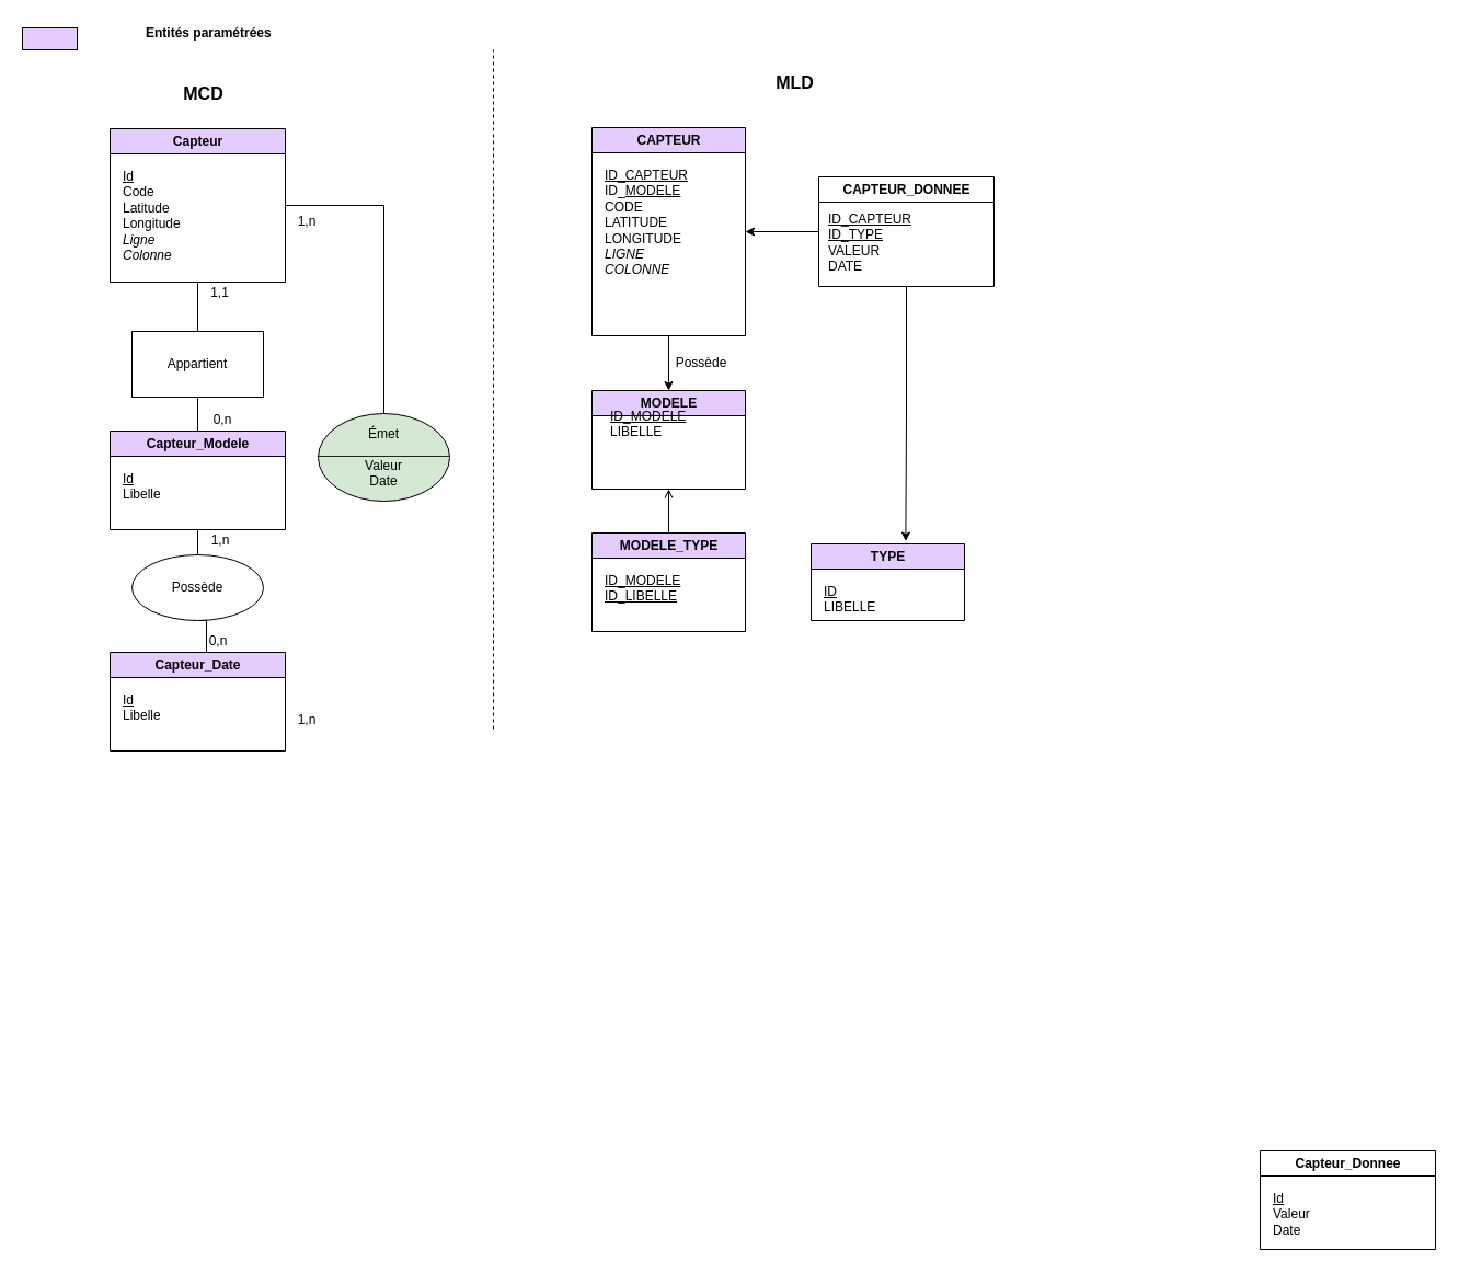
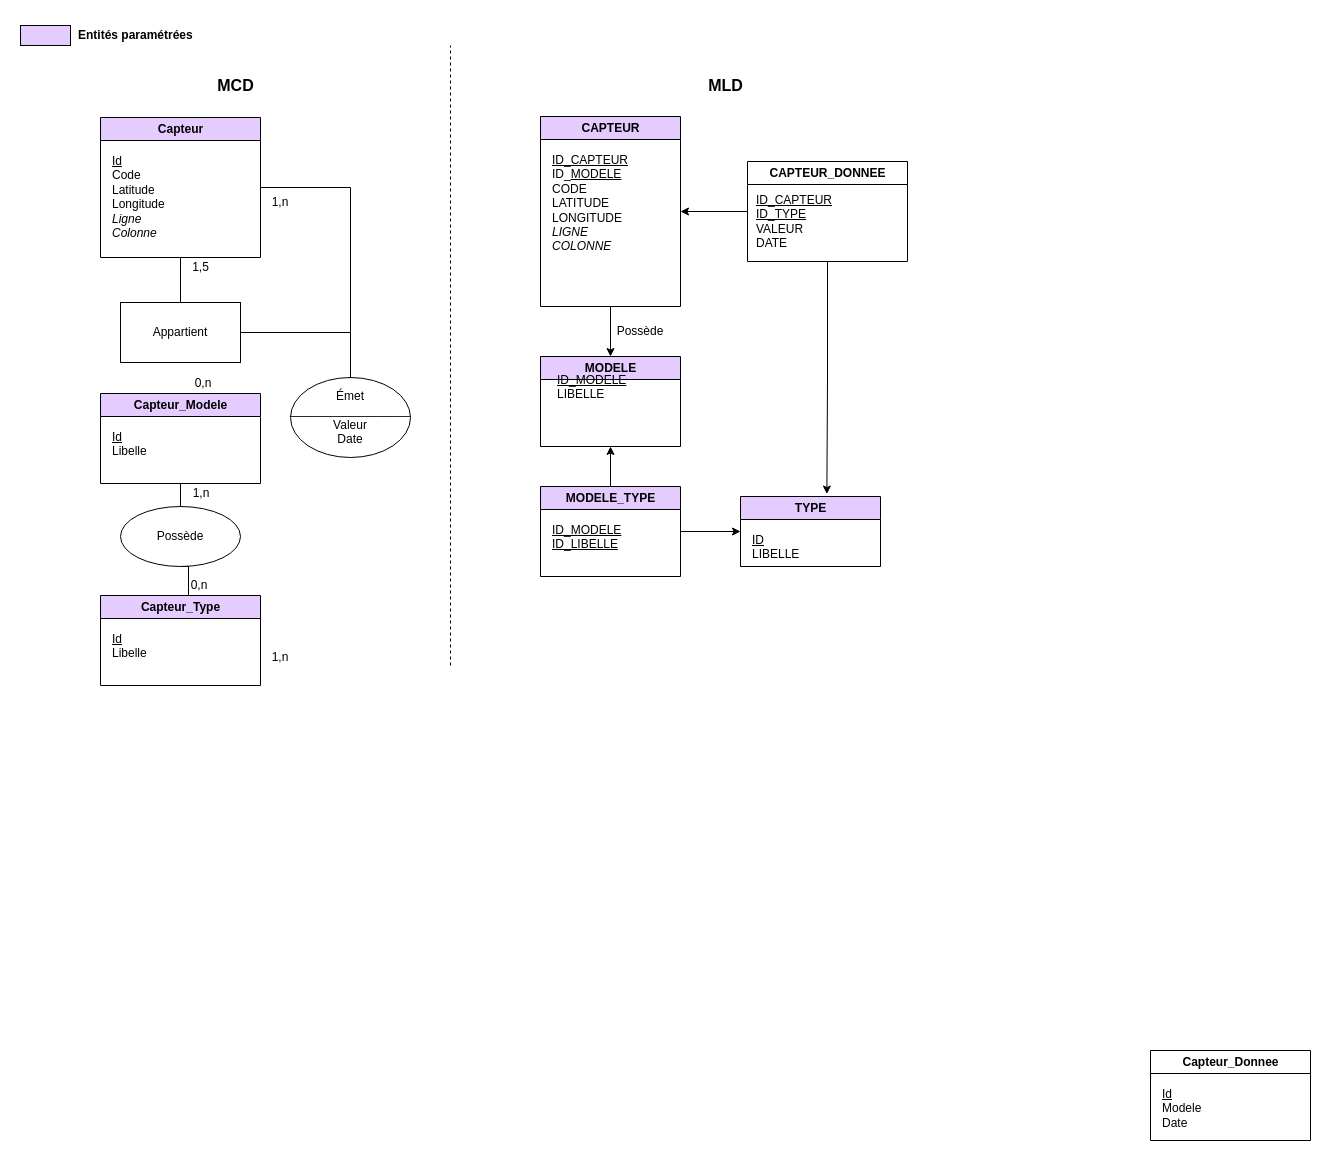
  <mxCell id="0" />
  <mxCell id="1" parent="0" />
  <mxCell id="2" style="edgeStyle=orthogonalEdgeStyle;rounded=0;orthogonalLoop=1;jettySize=auto;html=1;endArrow=none;endFill=0;entryX=0.5;entryY=0;entryDx=0;entryDy=0;" parent="1" source="3" target="23" edge="1"><mxGeometry relative="1" as="geometry"><mxPoint x="398" y="357" as="targetPoint" /></mxGeometry></mxCell>
  <mxCell id="3" value="Capteur" style="swimlane;fontFamily=Helvetica;fontSize=12;fontColor=default;fillColor=#E5CCFF;gradientColor=none;html=1;" parent="1" vertex="1"><mxGeometry x="100" y="117" width="160" height="140" as="geometry" /></mxCell>
  <mxCell id="4" value="&lt;div align=&quot;left&quot;&gt;&lt;u&gt;Id&lt;/u&gt;&lt;/div&gt;&lt;div align=&quot;left&quot;&gt;Code&lt;/div&gt;&lt;div&gt;Latitude&lt;/div&gt;&lt;div&gt;Longitude&lt;/div&gt;&lt;div&gt;&lt;i&gt;Ligne&lt;/i&gt;&lt;/div&gt;&lt;div&gt;&lt;i&gt;Colonne&lt;/i&gt;&lt;/div&gt;&lt;div&gt;&lt;br&gt;&lt;/div&gt;&lt;div&gt;&lt;br&gt;&lt;/div&gt;" style="text;html=1;align=left;verticalAlign=top;resizable=0;points=[];autosize=1;strokeColor=none;fillColor=none;" parent="3" vertex="1"><mxGeometry x="10" y="30" width="70" height="120" as="geometry" /></mxCell>
- <mxCell id="5" value="Capteur_Date" style="swimlane;fontFamily=Helvetica;fontSize=12;fontColor=default;fillColor=#E5CCFF;gradientColor=none;html=1;" parent="1" vertex="1"><mxGeometry x="100" y="595" width="160" height="90" as="geometry" /></mxCell>
+ <mxCell id="5" value="Capteur_Type" style="swimlane;fontFamily=Helvetica;fontSize=12;fontColor=default;fillColor=#E5CCFF;gradientColor=none;html=1;" parent="1" vertex="1"><mxGeometry x="100" y="595" width="160" height="90" as="geometry" /></mxCell>
  <mxCell id="6" value="&lt;div align=&quot;left&quot;&gt;&lt;u&gt;Id&lt;/u&gt;&lt;/div&gt;Libelle&lt;br&gt;&lt;div&gt;&lt;br&gt;&lt;/div&gt;&lt;div&gt;&lt;br&gt;&lt;/div&gt;" style="text;html=1;align=left;verticalAlign=top;resizable=0;points=[];autosize=1;strokeColor=none;fillColor=none;" parent="5" vertex="1"><mxGeometry x="10" y="30" width="50" height="60" as="geometry" /></mxCell>
  <mxCell id="7" style="edgeStyle=orthogonalEdgeStyle;rounded=0;orthogonalLoop=1;jettySize=auto;html=1;entryX=0.5;entryY=1;entryDx=0;entryDy=0;fontFamily=Helvetica;fontSize=12;fontColor=default;endArrow=none;endFill=0;" parent="1" source="9" target="3" edge="1"><mxGeometry relative="1" as="geometry" /></mxCell>
- <mxCell id="8" style="edgeStyle=orthogonalEdgeStyle;rounded=0;orthogonalLoop=1;jettySize=auto;html=1;entryX=0.5;entryY=0;entryDx=0;entryDy=0;fontFamily=Helvetica;fontSize=12;fontColor=default;endArrow=none;endFill=0;" parent="1" source="9" target="15" edge="1"><mxGeometry relative="1" as="geometry" /></mxCell>
+ <mxCell id="8" style="edgeStyle=orthogonalEdgeStyle;rounded=0;orthogonalLoop=1;jettySize=auto;html=1;fontFamily=Helvetica;fontSize=12;fontColor=default;endArrow=none;endFill=0;" parent="1" source="9" target="23" edge="1"><mxGeometry relative="1" as="geometry" /></mxCell>
  <mxCell id="9" value="Appartient" style="whiteSpace=wrap;html=1;rounded=0;" parent="1" vertex="1"><mxGeometry x="120" y="302" width="120" height="60" as="geometry" /></mxCell>
  <mxCell id="10" value="0,n" style="text;html=1;strokeColor=none;fillColor=none;align=center;verticalAlign=middle;whiteSpace=wrap;rounded=0;fontFamily=Helvetica;fontSize=12;fontColor=default;" parent="1" vertex="1"><mxGeometry x="182.5" y="373" width="40" height="20" as="geometry" /></mxCell>
- <mxCell id="11" value="1,1" style="text;html=1;strokeColor=none;fillColor=none;align=center;verticalAlign=middle;whiteSpace=wrap;rounded=0;fontFamily=Helvetica;fontSize=12;fontColor=default;" parent="1" vertex="1"><mxGeometry x="178.75" y="257" width="42.5" height="20" as="geometry" /></mxCell>
+ <mxCell id="11" value="1,5" style="text;html=1;strokeColor=none;fillColor=none;align=center;verticalAlign=middle;whiteSpace=wrap;rounded=0;fontFamily=Helvetica;fontSize=12;fontColor=default;" parent="1" vertex="1"><mxGeometry x="178.75" y="257" width="42.5" height="20" as="geometry" /></mxCell>
  <mxCell id="12" value="" style="rounded=0;whiteSpace=wrap;html=1;fontFamily=Helvetica;fontSize=12;fontColor=default;fillColor=#E5CCFF;gradientColor=none;" parent="1" vertex="1"><mxGeometry x="20" y="25" width="50" height="20" as="geometry" /></mxCell>
- <mxCell id="13" value="Entités paramétrées" style="text;html=1;strokeColor=none;fillColor=none;align=left;verticalAlign=middle;whiteSpace=wrap;rounded=0;fontFamily=Helvetica;fontSize=12;fontColor=default;fontStyle=1" parent="1" vertex="1"><mxGeometry x="131" y="15" width="140" height="30" as="geometry" /></mxCell>
+ <mxCell id="13" value="Entités paramétrées" style="text;html=1;strokeColor=none;fillColor=none;align=left;verticalAlign=middle;whiteSpace=wrap;rounded=0;fontFamily=Helvetica;fontSize=12;fontColor=default;fontStyle=1" parent="1" vertex="1"><mxGeometry x="76" y="20" width="140" height="30" as="geometry" /></mxCell>
  <mxCell id="14" style="edgeStyle=orthogonalEdgeStyle;rounded=0;orthogonalLoop=1;jettySize=auto;html=1;entryX=0.5;entryY=0;entryDx=0;entryDy=0;endArrow=none;endFill=0;" parent="1" source="15" target="18" edge="1"><mxGeometry relative="1" as="geometry" /></mxCell>
  <mxCell id="15" value="&lt;div&gt;Capteur_Modele&lt;/div&gt;" style="swimlane;fontFamily=Helvetica;fontSize=12;fontColor=default;fillColor=#E5CCFF;gradientColor=none;html=1;" parent="1" vertex="1"><mxGeometry x="100" y="393" width="160" height="90" as="geometry" /></mxCell>
  <mxCell id="16" value="&lt;div align=&quot;left&quot;&gt;&lt;u&gt;Id&lt;/u&gt;&lt;/div&gt;Libelle&lt;br&gt;&lt;div&gt;&lt;br&gt;&lt;/div&gt;&lt;div&gt;&lt;br&gt;&lt;/div&gt;" style="text;html=1;align=left;verticalAlign=top;resizable=0;points=[];autosize=1;strokeColor=none;fillColor=none;" parent="15" vertex="1"><mxGeometry x="10" y="30" width="50" height="60" as="geometry" /></mxCell>
  <mxCell id="17" style="edgeStyle=orthogonalEdgeStyle;rounded=0;orthogonalLoop=1;jettySize=auto;html=1;entryX=0.55;entryY=0;entryDx=0;entryDy=0;entryPerimeter=0;endArrow=none;endFill=0;" parent="1" target="5" edge="1"><mxGeometry relative="1" as="geometry"><mxPoint x="180" y="566" as="sourcePoint" /><mxPoint x="177" y="606" as="targetPoint" /></mxGeometry></mxCell>
  <mxCell id="18" value="Possède" style="ellipse;whiteSpace=wrap;html=1;" parent="1" vertex="1"><mxGeometry x="120" y="506" width="120" height="60" as="geometry" /></mxCell>
  <mxCell id="19" value="0,n" style="text;html=1;strokeColor=none;fillColor=none;align=center;verticalAlign=middle;whiteSpace=wrap;rounded=0;fontFamily=Helvetica;fontSize=12;fontColor=default;" parent="1" vertex="1"><mxGeometry x="178.75" y="575" width="40" height="20" as="geometry" /></mxCell>
  <mxCell id="20" value="1,n" style="text;html=1;strokeColor=none;fillColor=none;align=center;verticalAlign=middle;whiteSpace=wrap;rounded=0;fontFamily=Helvetica;fontSize=12;fontColor=default;" parent="1" vertex="1"><mxGeometry x="181.25" y="483" width="40" height="20" as="geometry" /></mxCell>
  <mxCell id="21" value="&lt;div&gt;Capteur_Donnee&lt;/div&gt;" style="swimlane;fontFamily=Helvetica;fontSize=12;fontColor=default;fillColor=#FFFFFF;gradientColor=none;html=1;" parent="1" vertex="1"><mxGeometry x="1150" y="1050" width="160" height="90" as="geometry" /></mxCell>
- <mxCell id="22" value="&lt;div align=&quot;left&quot;&gt;&lt;u&gt;Id&lt;/u&gt;&lt;/div&gt;Valeur&lt;br&gt;&lt;div&gt;Date&lt;/div&gt;&lt;div&gt;&lt;br&gt;&lt;/div&gt;" style="text;html=1;align=left;verticalAlign=top;resizable=0;points=[];autosize=1;strokeColor=none;fillColor=none;" parent="21" vertex="1"><mxGeometry x="10" y="30" width="50" height="60" as="geometry" /></mxCell>
- <mxCell id="23" value="&lt;div&gt;Émet&lt;/div&gt;&lt;div&gt;__________________&lt;/div&gt;&lt;div&gt;Valeur&lt;/div&gt;&lt;div&gt;Date&lt;br&gt;&lt;/div&gt;" style="ellipse;whiteSpace=wrap;html=1;fillColor=#d5e8d4;" parent="1" vertex="1"><mxGeometry x="290" y="377" width="120" height="80" as="geometry" /></mxCell>
+ <mxCell id="22" value="&lt;div align=&quot;left&quot;&gt;&lt;u&gt;Id&lt;/u&gt;&lt;/div&gt;Modele&lt;br&gt;&lt;div&gt;Date&lt;/div&gt;&lt;div&gt;&lt;br&gt;&lt;/div&gt;" style="text;html=1;align=left;verticalAlign=top;resizable=0;points=[];autosize=1;strokeColor=none;fillColor=none;" parent="21" vertex="1"><mxGeometry x="10" y="30" width="50" height="60" as="geometry" /></mxCell>
+ <mxCell id="23" value="&lt;div&gt;Émet&lt;/div&gt;&lt;div&gt;__________________&lt;/div&gt;&lt;div&gt;Valeur&lt;/div&gt;&lt;div&gt;Date&lt;br&gt;&lt;/div&gt;" style="ellipse;whiteSpace=wrap;html=1;" parent="1" vertex="1"><mxGeometry x="290" y="377" width="120" height="80" as="geometry" /></mxCell>
  <mxCell id="24" value="1,n" style="text;html=1;strokeColor=none;fillColor=none;align=center;verticalAlign=middle;whiteSpace=wrap;rounded=0;fontFamily=Helvetica;fontSize=12;fontColor=default;" parent="1" vertex="1"><mxGeometry x="260" y="192" width="40" height="20" as="geometry" /></mxCell>
  <mxCell id="25" value="1,n" style="text;html=1;strokeColor=none;fillColor=none;align=center;verticalAlign=middle;whiteSpace=wrap;rounded=0;fontFamily=Helvetica;fontSize=12;fontColor=default;" parent="1" vertex="1"><mxGeometry x="260" y="647" width="40" height="20" as="geometry" /></mxCell>
  <mxCell id="26" style="edgeStyle=orthogonalEdgeStyle;rounded=0;orthogonalLoop=1;jettySize=auto;html=1;entryX=0.5;entryY=0;entryDx=0;entryDy=0;" edge="1" parent="1" source="27" target="34"><mxGeometry relative="1" as="geometry" /></mxCell>
  <mxCell id="27" value="CAPTEUR" style="swimlane;fontFamily=Helvetica;fontSize=12;fontColor=default;fillColor=#E5CCFF;gradientColor=none;html=1;" vertex="1" parent="1"><mxGeometry x="540" y="116" width="140" height="190" as="geometry" /></mxCell>
  <mxCell id="28" value="&lt;div align=&quot;left&quot;&gt;&lt;u&gt;ID_CAPTEUR&lt;/u&gt;&lt;/div&gt;&lt;div align=&quot;left&quot;&gt;ID_&lt;u&gt;MODELE&lt;br&gt;&lt;/u&gt;&lt;/div&gt;&lt;div align=&quot;left&quot;&gt;CODE&lt;/div&gt;&lt;div&gt;LATITUDE&lt;/div&gt;&lt;div&gt;LONGITUDE&lt;/div&gt;&lt;div&gt;&lt;i&gt;LIGNE&lt;/i&gt;&lt;/div&gt;&lt;div&gt;&lt;i&gt;COLONNE&lt;/i&gt;&lt;/div&gt;&lt;div&gt;&lt;br&gt;&lt;/div&gt;&lt;div&gt;&lt;br&gt;&lt;/div&gt;" style="text;html=1;align=left;verticalAlign=top;resizable=0;points=[];autosize=1;strokeColor=none;fillColor=none;" vertex="1" parent="27"><mxGeometry x="10" y="30" width="90" height="130" as="geometry" /></mxCell>
- <mxCell id="29" style="edgeStyle=orthogonalEdgeStyle;rounded=0;orthogonalLoop=1;jettySize=auto;html=1;endArrow=open;" edge="1" parent="1" source="31" target="34"><mxGeometry relative="1" as="geometry" /></mxCell>
+ <mxCell id="29" style="edgeStyle=orthogonalEdgeStyle;rounded=0;orthogonalLoop=1;jettySize=auto;html=1;" edge="1" parent="1" source="31" target="34"><mxGeometry relative="1" as="geometry" /></mxCell>
+ <mxCell id="30" style="edgeStyle=orthogonalEdgeStyle;rounded=0;orthogonalLoop=1;jettySize=auto;html=1;entryX=0;entryY=0.5;entryDx=0;entryDy=0;" edge="1" parent="1" source="31" target="36"><mxGeometry relative="1" as="geometry" /></mxCell>
  <mxCell id="31" value="MODELE_TYPE" style="swimlane;fontFamily=Helvetica;fontSize=12;fontColor=default;fillColor=#E5CCFF;gradientColor=none;html=1;" vertex="1" parent="1"><mxGeometry x="540" y="486" width="140" height="90" as="geometry" /></mxCell>
  <mxCell id="32" value="&lt;div align=&quot;left&quot;&gt;&lt;u&gt;ID_MODELE&lt;/u&gt;&lt;/div&gt;&lt;u&gt;ID_LIBELLE&lt;/u&gt;&lt;br&gt;&lt;div&gt;&lt;br&gt;&lt;/div&gt;&lt;div&gt;&lt;br&gt;&lt;/div&gt;" style="text;html=1;align=left;verticalAlign=top;resizable=0;points=[];autosize=1;strokeColor=none;fillColor=none;" vertex="1" parent="31"><mxGeometry x="10" y="30" width="80" height="60" as="geometry" /></mxCell>
  <mxCell id="33" value="Possède" style="text;html=1;strokeColor=none;fillColor=none;align=center;verticalAlign=middle;whiteSpace=wrap;rounded=0;" vertex="1" parent="1"><mxGeometry x="610" y="316" width="60" height="30" as="geometry" /></mxCell>
  <mxCell id="34" value="MODELE" style="swimlane;fontFamily=Helvetica;fontSize=12;fontColor=default;fillColor=#E5CCFF;gradientColor=none;html=1;" vertex="1" parent="1"><mxGeometry x="540" y="356" width="140" height="90" as="geometry" /></mxCell>
  <mxCell id="35" value="&lt;div align=&quot;left&quot;&gt;&lt;u&gt;ID_MODELE&lt;/u&gt;&lt;/div&gt;LIBELLE&lt;br&gt;&lt;div&gt;&lt;br&gt;&lt;/div&gt;&lt;div&gt;&lt;br&gt;&lt;/div&gt;" style="text;html=1;align=left;verticalAlign=top;resizable=0;points=[];autosize=1;strokeColor=none;fillColor=none;" vertex="1" parent="34"><mxGeometry x="15" y="10" width="80" height="60" as="geometry" /></mxCell>
  <mxCell id="36" value="TYPE" style="swimlane;fontFamily=Helvetica;fontSize=12;fontColor=default;fillColor=#E5CCFF;gradientColor=none;html=1;" vertex="1" parent="1"><mxGeometry x="740" y="496" width="140" height="70" as="geometry" /></mxCell>
  <mxCell id="37" value="&lt;div align=&quot;left&quot;&gt;&lt;u&gt;ID&lt;/u&gt;&lt;/div&gt;LIBELLE&lt;br&gt;&lt;div&gt;&lt;br&gt;&lt;/div&gt;&lt;div&gt;&lt;br&gt;&lt;/div&gt;" style="text;html=1;align=left;verticalAlign=top;resizable=0;points=[];autosize=1;strokeColor=none;fillColor=none;" vertex="1" parent="36"><mxGeometry x="10" y="30" width="60" height="60" as="geometry" /></mxCell>
  <mxCell id="38" style="edgeStyle=orthogonalEdgeStyle;rounded=0;orthogonalLoop=1;jettySize=auto;html=1;entryX=1;entryY=0.5;entryDx=0;entryDy=0;" edge="1" parent="1" source="40" target="27"><mxGeometry relative="1" as="geometry" /></mxCell>
  <mxCell id="39" style="edgeStyle=orthogonalEdgeStyle;rounded=0;orthogonalLoop=1;jettySize=auto;html=1;entryX=0.617;entryY=-0.035;entryDx=0;entryDy=0;entryPerimeter=0;" edge="1" parent="1" source="40" target="36"><mxGeometry relative="1" as="geometry" /></mxCell>
  <mxCell id="40" value="CAPTEUR_DONNEE" style="swimlane;fontFamily=Helvetica;fontSize=12;fontColor=default;fillColor=none;gradientColor=none;html=1;" vertex="1" parent="1"><mxGeometry x="747" y="161" width="160" height="100" as="geometry" /></mxCell>
  <mxCell id="41" value="&lt;div&gt;&lt;u&gt;ID_CAPTEUR&lt;/u&gt;&lt;/div&gt;&lt;div&gt;&lt;u&gt;ID_TYPE&lt;/u&gt;&lt;/div&gt;&lt;div&gt;VALEUR&lt;/div&gt;&lt;div&gt;DATE&lt;u&gt;&lt;br&gt;&lt;/u&gt;&lt;/div&gt;" style="text;html=1;align=left;verticalAlign=top;resizable=0;points=[];autosize=1;strokeColor=none;fillColor=none;" vertex="1" parent="40"><mxGeometry x="7" y="25" width="90" height="60" as="geometry" /></mxCell>
  <mxCell id="42" value="" style="endArrow=none;html=1;rounded=0;dashed=1;" edge="1" parent="1"><mxGeometry width="50" height="50" relative="1" as="geometry"><mxPoint x="450" y="665" as="sourcePoint" /><mxPoint x="450" y="45" as="targetPoint" /></mxGeometry></mxCell>
- <mxCell id="43" value="&lt;font size=&quot;1&quot;&gt;&lt;b style=&quot;font-size: 16px&quot;&gt;MCD&lt;/b&gt;&lt;/font&gt;" style="text;html=1;align=center;verticalAlign=middle;resizable=0;points=[];autosize=1;strokeColor=none;fillColor=none;" vertex="1" parent="1"><mxGeometry x="160" y="75" width="50" height="20" as="geometry" /></mxCell>
- <mxCell id="44" value="&lt;font size=&quot;1&quot;&gt;&lt;b style=&quot;font-size: 16px&quot;&gt;MLD&lt;/b&gt;&lt;/font&gt;" style="text;html=1;align=center;verticalAlign=middle;resizable=0;points=[];autosize=1;strokeColor=none;fillColor=none;" vertex="1" parent="1"><mxGeometry x="700" y="65" width="50" height="20" as="geometry" /></mxCell>
+ <mxCell id="43" value="&lt;font size=&quot;1&quot;&gt;&lt;b style=&quot;font-size: 16px&quot;&gt;MCD&lt;/b&gt;&lt;/font&gt;" style="text;html=1;align=center;verticalAlign=middle;resizable=0;points=[];autosize=1;strokeColor=none;fillColor=none;" vertex="1" parent="1"><mxGeometry x="210" y="75" width="50" height="20" as="geometry" /></mxCell>
+ <mxCell id="44" value="&lt;font size=&quot;1&quot;&gt;&lt;b style=&quot;font-size: 16px&quot;&gt;MLD&lt;/b&gt;&lt;/font&gt;" style="text;html=1;align=center;verticalAlign=middle;resizable=0;points=[];autosize=1;strokeColor=none;fillColor=none;" vertex="1" parent="1"><mxGeometry x="700" y="75" width="50" height="20" as="geometry" /></mxCell>
